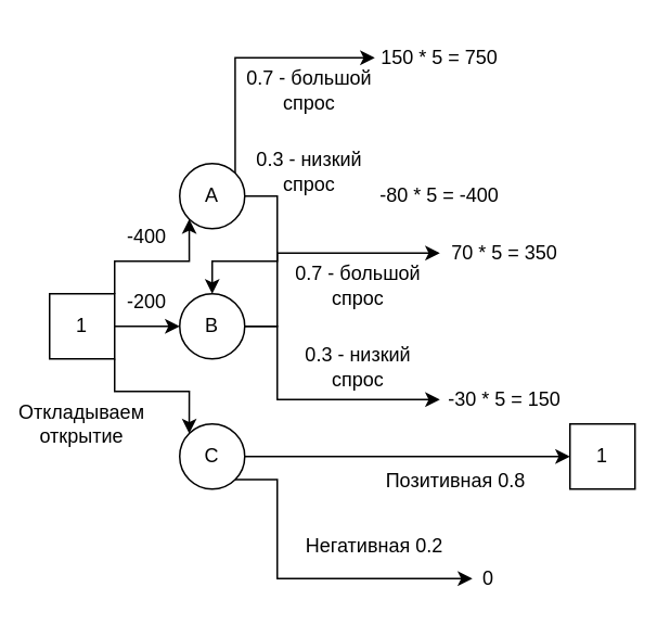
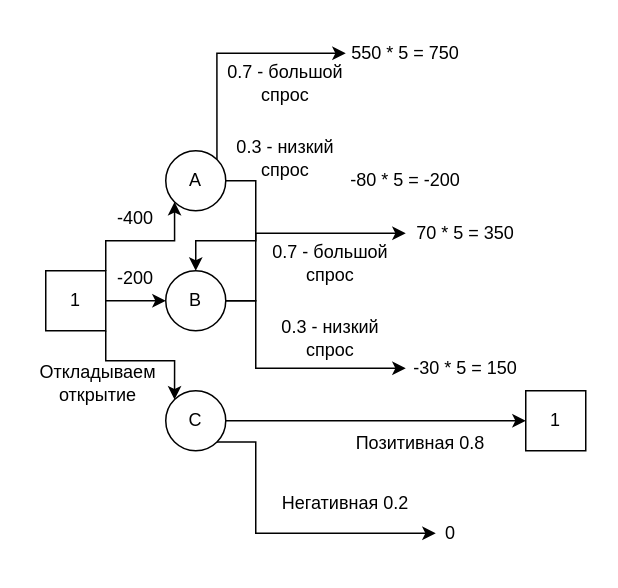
  <mxCell id="0" />
  <mxCell id="1" parent="0" />
  <mxCell id="2" value="" style="edgeStyle=orthogonalEdgeStyle;rounded=0;orthogonalLoop=1;jettySize=auto;html=1;" edge="1" parent="1" source="5" target="11"><mxGeometry relative="1" as="geometry" /></mxCell>
  <mxCell id="3" style="edgeStyle=orthogonalEdgeStyle;rounded=0;orthogonalLoop=1;jettySize=auto;html=1;exitX=1;exitY=0;exitDx=0;exitDy=0;entryX=0;entryY=1;entryDx=0;entryDy=0;" edge="1" parent="1" source="5" target="8"><mxGeometry relative="1" as="geometry" /></mxCell>
  <mxCell id="4" style="edgeStyle=orthogonalEdgeStyle;rounded=0;orthogonalLoop=1;jettySize=auto;html=1;exitX=1;exitY=1;exitDx=0;exitDy=0;entryX=0;entryY=0;entryDx=0;entryDy=0;" edge="1" parent="1" source="5" target="14"><mxGeometry relative="1" as="geometry" /></mxCell>
  <mxCell id="5" value="1" style="rounded=0;whiteSpace=wrap;html=1;" vertex="1" parent="1"><mxGeometry x="30" y="180" width="40" height="40" as="geometry" /></mxCell>
  <mxCell id="6" style="edgeStyle=orthogonalEdgeStyle;rounded=0;orthogonalLoop=1;jettySize=auto;html=1;exitX=1;exitY=0;exitDx=0;exitDy=0;entryX=0;entryY=0.5;entryDx=0;entryDy=0;" edge="1" parent="1" source="8" target="20"><mxGeometry relative="1" as="geometry"><Array as="points"><mxPoint x="144" y="35" /></Array></mxGeometry></mxCell>
  <mxCell id="7" style="edgeStyle=orthogonalEdgeStyle;rounded=0;orthogonalLoop=1;jettySize=auto;html=1;exitX=1;exitY=0.5;exitDx=0;exitDy=0;" edge="1" parent="1" source="8" target="11"><mxGeometry relative="1" as="geometry" /></mxCell>
  <mxCell id="8" value="A" style="ellipse;whiteSpace=wrap;html=1;aspect=fixed;" vertex="1" parent="1"><mxGeometry x="110" y="100" width="40" height="40" as="geometry" /></mxCell>
  <mxCell id="9" style="edgeStyle=orthogonalEdgeStyle;rounded=0;orthogonalLoop=1;jettySize=auto;html=1;entryX=0;entryY=0.5;entryDx=0;entryDy=0;" edge="1" parent="1" source="11" target="24"><mxGeometry relative="1" as="geometry"><Array as="points"><mxPoint x="170" y="200" /><mxPoint x="170" y="155" /></Array></mxGeometry></mxCell>
  <mxCell id="10" style="edgeStyle=orthogonalEdgeStyle;rounded=0;orthogonalLoop=1;jettySize=auto;html=1;entryX=0;entryY=0.5;entryDx=0;entryDy=0;" edge="1" parent="1" source="11" target="25"><mxGeometry relative="1" as="geometry"><Array as="points"><mxPoint x="170" y="200" /><mxPoint x="170" y="245" /></Array></mxGeometry></mxCell>
  <mxCell id="11" value="B" style="ellipse;whiteSpace=wrap;html=1;aspect=fixed;" vertex="1" parent="1"><mxGeometry x="110" y="180" width="40" height="40" as="geometry" /></mxCell>
  <mxCell id="12" style="edgeStyle=orthogonalEdgeStyle;rounded=0;orthogonalLoop=1;jettySize=auto;html=1;exitX=1;exitY=1;exitDx=0;exitDy=0;entryX=0;entryY=0.5;entryDx=0;entryDy=0;" edge="1" parent="1" source="14" target="28"><mxGeometry relative="1" as="geometry"><Array as="points"><mxPoint x="170" y="294" /><mxPoint x="170" y="355" /></Array></mxGeometry></mxCell>
  <mxCell id="13" style="edgeStyle=orthogonalEdgeStyle;rounded=0;orthogonalLoop=1;jettySize=auto;html=1;exitX=1;exitY=0.5;exitDx=0;exitDy=0;entryX=0;entryY=0.5;entryDx=0;entryDy=0;" edge="1" parent="1" source="14" target="29"><mxGeometry relative="1" as="geometry" /></mxCell>
  <mxCell id="14" value="C" style="ellipse;whiteSpace=wrap;html=1;aspect=fixed;" vertex="1" parent="1"><mxGeometry x="110" y="260" width="40" height="40" as="geometry" /></mxCell>
  <mxCell id="15" value="-400" style="text;html=1;strokeColor=none;fillColor=none;align=center;verticalAlign=middle;whiteSpace=wrap;rounded=0;" vertex="1" parent="1"><mxGeometry x="60" y="130" width="60" height="30" as="geometry" /></mxCell>
  <mxCell id="16" value="-200" style="text;html=1;strokeColor=none;fillColor=none;align=center;verticalAlign=middle;whiteSpace=wrap;rounded=0;" vertex="1" parent="1"><mxGeometry x="60" y="170" width="60" height="30" as="geometry" /></mxCell>
- <mxCell id="17" value="Откладываем открытие" style="text;html=1;strokeColor=none;fillColor=none;align=center;verticalAlign=middle;whiteSpace=wrap;rounded=0;" vertex="1" parent="1"><mxGeometry x="5" y="245" width="90" height="30" as="geometry" /></mxCell>
+ <mxCell id="17" value="Откладываем открытие" style="text;html=1;strokeColor=none;fillColor=none;align=center;verticalAlign=middle;whiteSpace=wrap;rounded=0;" vertex="1" parent="1"><mxGeometry x="20" y="240" width="90" height="30" as="geometry" /></mxCell>
  <mxCell id="18" value="0.7 - большой спрос" style="text;html=1;strokeColor=none;fillColor=none;align=center;verticalAlign=middle;whiteSpace=wrap;rounded=0;" vertex="1" parent="1"><mxGeometry x="150" y="40" width="80" height="30" as="geometry" /></mxCell>
  <mxCell id="19" value="0.3 - низкий спрос" style="text;html=1;strokeColor=none;fillColor=none;align=center;verticalAlign=middle;whiteSpace=wrap;rounded=0;" vertex="1" parent="1"><mxGeometry x="150" y="90" width="80" height="30" as="geometry" /></mxCell>
- <mxCell id="20" value="150 * 5 = 750" style="text;html=1;strokeColor=none;fillColor=none;align=center;verticalAlign=middle;whiteSpace=wrap;rounded=0;" vertex="1" parent="1"><mxGeometry x="230" y="20" width="80" height="30" as="geometry" /></mxCell>
- <mxCell id="21" value="-80 * 5 = -400" style="text;html=1;strokeColor=none;fillColor=none;align=center;verticalAlign=middle;whiteSpace=wrap;rounded=0;" vertex="1" parent="1"><mxGeometry x="230" y="105" width="80" height="30" as="geometry" /></mxCell>
+ <mxCell id="20" value="550 * 5 = 750" style="text;html=1;strokeColor=none;fillColor=none;align=center;verticalAlign=middle;whiteSpace=wrap;rounded=0;" vertex="1" parent="1"><mxGeometry x="230" y="20" width="80" height="30" as="geometry" /></mxCell>
+ <mxCell id="21" value="-80 * 5 = -200" style="text;html=1;strokeColor=none;fillColor=none;align=center;verticalAlign=middle;whiteSpace=wrap;rounded=0;" vertex="1" parent="1"><mxGeometry x="230" y="105" width="80" height="30" as="geometry" /></mxCell>
  <mxCell id="22" value="0.7 - большой спрос" style="text;html=1;strokeColor=none;fillColor=none;align=center;verticalAlign=middle;whiteSpace=wrap;rounded=0;" vertex="1" parent="1"><mxGeometry x="180" y="160" width="80" height="30" as="geometry" /></mxCell>
  <mxCell id="23" value="0.3 - низкий спрос" style="text;html=1;strokeColor=none;fillColor=none;align=center;verticalAlign=middle;whiteSpace=wrap;rounded=0;" vertex="1" parent="1"><mxGeometry x="180" y="210" width="80" height="30" as="geometry" /></mxCell>
  <mxCell id="24" value="70 * 5 = 350" style="text;html=1;strokeColor=none;fillColor=none;align=center;verticalAlign=middle;whiteSpace=wrap;rounded=0;" vertex="1" parent="1"><mxGeometry x="270" y="140" width="80" height="30" as="geometry" /></mxCell>
  <mxCell id="25" value="-30 * 5 = 150" style="text;html=1;strokeColor=none;fillColor=none;align=center;verticalAlign=middle;whiteSpace=wrap;rounded=0;" vertex="1" parent="1"><mxGeometry x="270" y="230" width="80" height="30" as="geometry" /></mxCell>
  <mxCell id="26" value="Позитивная 0.8" style="text;html=1;strokeColor=none;fillColor=none;align=center;verticalAlign=middle;whiteSpace=wrap;rounded=0;" vertex="1" parent="1"><mxGeometry x="220" y="280" width="120" height="30" as="geometry" /></mxCell>
  <mxCell id="27" value="Негативная 0.2" style="text;html=1;strokeColor=none;fillColor=none;align=center;verticalAlign=middle;whiteSpace=wrap;rounded=0;" vertex="1" parent="1"><mxGeometry x="170" y="320" width="120" height="30" as="geometry" /></mxCell>
  <mxCell id="28" value="0" style="text;html=1;strokeColor=none;fillColor=none;align=center;verticalAlign=middle;whiteSpace=wrap;rounded=0;" vertex="1" parent="1"><mxGeometry x="290" y="340" width="20" height="30" as="geometry" /></mxCell>
  <mxCell id="29" value="1" style="rounded=0;whiteSpace=wrap;html=1;" vertex="1" parent="1"><mxGeometry x="350" y="260" width="40" height="40" as="geometry" /></mxCell>
